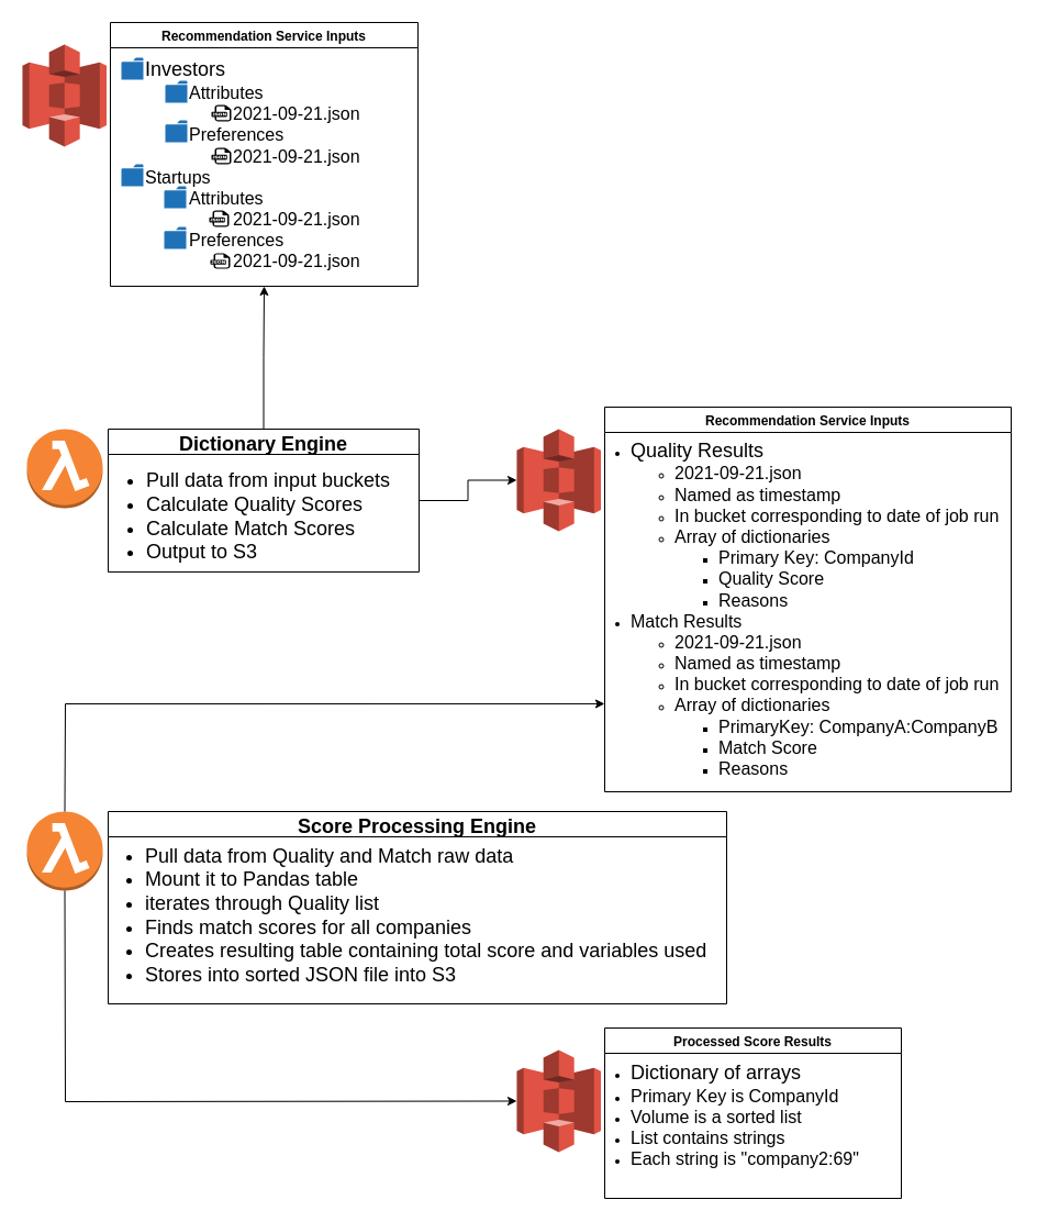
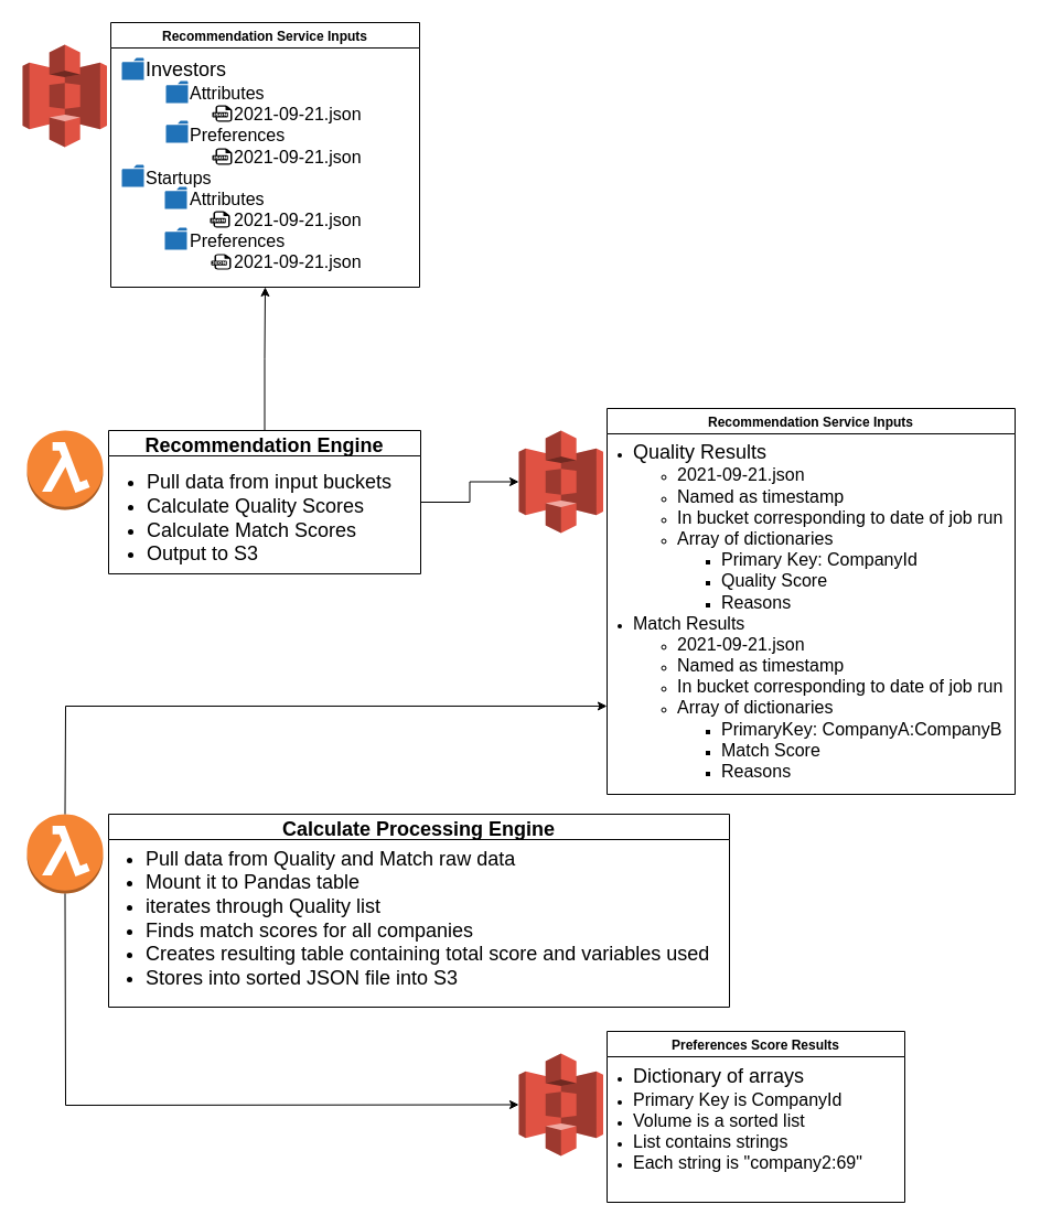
  <mxCell id="0" />
  <mxCell id="1" parent="0" />
  <mxCell id="2" value="" style="outlineConnect=0;dashed=0;verticalLabelPosition=bottom;verticalAlign=top;align=center;html=1;shape=mxgraph.aws3.s3;fillColor=#E05243;gradientColor=none;" vertex="1" parent="1"><mxGeometry x="20" y="40" width="76.5" height="93" as="geometry" /></mxCell>
  <mxCell id="3" value="Recommendation Service Inputs" style="swimlane;" vertex="1" parent="1"><mxGeometry x="100" y="20" width="280" height="240" as="geometry" /></mxCell>
  <mxCell id="4" value="&lt;ul&gt;&lt;li&gt;&lt;font style=&quot;font-size: 18px&quot;&gt;Investors&lt;/font&gt;&lt;/li&gt;&lt;ul&gt;&lt;li&gt;&lt;font size=&quot;3&quot;&gt;Attributes&lt;/font&gt;&lt;/li&gt;&lt;ul&gt;&lt;li&gt;&lt;font size=&quot;3&quot;&gt;2021-09-21.json&lt;/font&gt;&lt;/li&gt;&lt;/ul&gt;&lt;li&gt;&lt;div align=&quot;left&quot;&gt;&lt;font size=&quot;3&quot;&gt;Preferences&lt;/font&gt;&lt;/div&gt;&lt;/li&gt;&lt;ul&gt;&lt;li&gt;&lt;font size=&quot;3&quot;&gt;2021-09-21.json&lt;/font&gt;&lt;/li&gt;&lt;/ul&gt;&lt;/ul&gt;&lt;li&gt;&lt;font size=&quot;3&quot;&gt;Startups&lt;/font&gt;&lt;/li&gt;&lt;ul&gt;&lt;li&gt;&lt;font size=&quot;3&quot;&gt;Attributes&lt;/font&gt;&lt;/li&gt;&lt;/ul&gt;&lt;ul&gt;&lt;ul&gt;&lt;li&gt;&lt;font size=&quot;3&quot;&gt;2021-09-21.json&lt;/font&gt;&lt;/li&gt;&lt;/ul&gt;&lt;li&gt;&lt;font size=&quot;3&quot;&gt;Preferences&lt;/font&gt;&lt;/li&gt;&lt;ul&gt;&lt;li&gt;&lt;font size=&quot;3&quot;&gt;2021-09-21.json&lt;/font&gt;&lt;/li&gt;&lt;/ul&gt;&lt;/ul&gt;&lt;/ul&gt;" style="text;html=1;align=left;verticalAlign=middle;resizable=0;points=[];autosize=1;strokeColor=none;fillColor=none;" vertex="1" parent="3"><mxGeometry x="-10" y="40" width="250" height="180" as="geometry" /></mxCell>
  <mxCell id="5" value="" style="sketch=0;pointerEvents=1;shadow=0;dashed=0;html=1;strokeColor=none;labelPosition=center;verticalLabelPosition=bottom;verticalAlign=top;outlineConnect=0;align=center;shape=mxgraph.office.concepts.folder;fillColor=#2072B8;fontSize=18;" vertex="1" parent="3"><mxGeometry x="10" y="32" width="20" height="20" as="geometry" /></mxCell>
  <mxCell id="6" value="" style="sketch=0;pointerEvents=1;shadow=0;dashed=0;html=1;strokeColor=none;labelPosition=center;verticalLabelPosition=bottom;verticalAlign=top;outlineConnect=0;align=center;shape=mxgraph.office.concepts.folder;fillColor=#2072B8;fontSize=18;" vertex="1" parent="1"><mxGeometry x="150" y="73" width="20" height="20" as="geometry" /></mxCell>
  <mxCell id="7" value="" style="sketch=0;pointerEvents=1;shadow=0;dashed=0;html=1;strokeColor=none;labelPosition=center;verticalLabelPosition=bottom;verticalAlign=top;outlineConnect=0;align=center;shape=mxgraph.office.concepts.folder;fillColor=#2072B8;fontSize=18;" vertex="1" parent="1"><mxGeometry x="150" y="109" width="20" height="20" as="geometry" /></mxCell>
  <mxCell id="8" value="" style="sketch=0;pointerEvents=1;shadow=0;dashed=0;html=1;strokeColor=none;labelPosition=center;verticalLabelPosition=bottom;verticalAlign=top;outlineConnect=0;align=center;shape=mxgraph.office.concepts.folder;fillColor=#2072B8;fontSize=18;" vertex="1" parent="1"><mxGeometry x="110" y="149" width="20" height="20" as="geometry" /></mxCell>
  <mxCell id="9" value="" style="sketch=0;pointerEvents=1;shadow=0;dashed=0;html=1;strokeColor=none;labelPosition=center;verticalLabelPosition=bottom;verticalAlign=top;outlineConnect=0;align=center;shape=mxgraph.office.concepts.folder;fillColor=#2072B8;fontSize=18;" vertex="1" parent="1"><mxGeometry x="149" y="169" width="20" height="20" as="geometry" /></mxCell>
  <mxCell id="10" value="" style="sketch=0;pointerEvents=1;shadow=0;dashed=0;html=1;strokeColor=none;labelPosition=center;verticalLabelPosition=bottom;verticalAlign=top;outlineConnect=0;align=center;shape=mxgraph.office.concepts.folder;fillColor=#2072B8;fontSize=18;" vertex="1" parent="1"><mxGeometry x="149" y="206" width="20" height="20" as="geometry" /></mxCell>
  <mxCell id="11" value="" style="dashed=0;outlineConnect=0;html=1;align=center;labelPosition=center;verticalLabelPosition=bottom;verticalAlign=top;shape=mxgraph.weblogos.json;fontSize=18;" vertex="1" parent="1"><mxGeometry x="191" y="230" width="18" height="14" as="geometry" /></mxCell>
  <mxCell id="12" value="" style="dashed=0;outlineConnect=0;html=1;align=center;labelPosition=center;verticalLabelPosition=bottom;verticalAlign=top;shape=mxgraph.weblogos.json;fontSize=18;" vertex="1" parent="1"><mxGeometry x="190" y="191" width="18" height="15" as="geometry" /></mxCell>
  <mxCell id="13" value="" style="dashed=0;outlineConnect=0;html=1;align=center;labelPosition=center;verticalLabelPosition=bottom;verticalAlign=top;shape=mxgraph.weblogos.json;fontSize=18;" vertex="1" parent="1"><mxGeometry x="192" y="134" width="18" height="15" as="geometry" /></mxCell>
  <mxCell id="14" value="" style="dashed=0;outlineConnect=0;html=1;align=center;labelPosition=center;verticalLabelPosition=bottom;verticalAlign=top;shape=mxgraph.weblogos.json;fontSize=18;" vertex="1" parent="1"><mxGeometry x="192" y="95" width="18" height="15" as="geometry" /></mxCell>
  <mxCell id="15" value="" style="outlineConnect=0;dashed=0;verticalLabelPosition=bottom;verticalAlign=top;align=center;html=1;shape=mxgraph.aws3.lambda_function;fillColor=#F58534;gradientColor=none;fontSize=18;" vertex="1" parent="1"><mxGeometry x="24" y="390" width="69" height="72" as="geometry" /></mxCell>
  <mxCell id="16" style="edgeStyle=orthogonalEdgeStyle;rounded=0;orthogonalLoop=1;jettySize=auto;html=1;exitX=0.5;exitY=0;exitDx=0;exitDy=0;entryX=0.5;entryY=1;entryDx=0;entryDy=0;fontSize=18;" edge="1" parent="1" source="18" target="3"><mxGeometry relative="1" as="geometry" /></mxCell>
  <mxCell id="17" style="edgeStyle=orthogonalEdgeStyle;rounded=0;orthogonalLoop=1;jettySize=auto;html=1;exitX=1;exitY=0.5;exitDx=0;exitDy=0;entryX=0;entryY=0.5;entryDx=0;entryDy=0;entryPerimeter=0;fontSize=18;" edge="1" parent="1" source="18" target="20"><mxGeometry relative="1" as="geometry" /></mxCell>
- <mxCell id="18" value="Dictionary Engine" style="swimlane;fontSize=18;" vertex="1" parent="1"><mxGeometry x="98" y="390" width="283" height="130" as="geometry" /></mxCell>
+ <mxCell id="18" value="Recommendation Engine" style="swimlane;fontSize=18;" vertex="1" parent="1"><mxGeometry x="98" y="390" width="283" height="130" as="geometry" /></mxCell>
  <mxCell id="19" value="&lt;div align=&quot;left&quot;&gt;&lt;ul&gt;&lt;li&gt;Pull data from input buckets&lt;/li&gt;&lt;li&gt;Calculate Quality Scores&lt;/li&gt;&lt;li&gt;Calculate Match Scores&lt;/li&gt;&lt;li&gt;Output to S3&lt;br&gt;&lt;/li&gt;&lt;/ul&gt;&lt;/div&gt;" style="text;html=1;align=left;verticalAlign=middle;resizable=0;points=[];autosize=1;strokeColor=none;fillColor=none;fontSize=18;" vertex="1" parent="18"><mxGeometry x="-7" y="10" width="280" height="140" as="geometry" /></mxCell>
  <mxCell id="20" value="" style="outlineConnect=0;dashed=0;verticalLabelPosition=bottom;verticalAlign=top;align=center;html=1;shape=mxgraph.aws3.s3;fillColor=#E05243;gradientColor=none;" vertex="1" parent="1"><mxGeometry x="470" y="390" width="76.5" height="93" as="geometry" /></mxCell>
  <mxCell id="21" value="Recommendation Service Inputs" style="swimlane;" vertex="1" parent="1"><mxGeometry x="550" y="370" width="370" height="350" as="geometry" /></mxCell>
  <mxCell id="22" value="&lt;ul&gt;&lt;li&gt;&lt;font style=&quot;font-size: 18px&quot;&gt;Quality Results&lt;br&gt;&lt;/font&gt;&lt;/li&gt;&lt;ul&gt;&lt;li&gt;&lt;font size=&quot;3&quot;&gt;2021-09-21.json&lt;/font&gt;&lt;/li&gt;&lt;li&gt;&lt;font size=&quot;3&quot;&gt;Named as timestamp&lt;/font&gt;&lt;/li&gt;&lt;li&gt;&lt;font size=&quot;3&quot;&gt;In bucket corresponding to date of job run&lt;/font&gt;&lt;/li&gt;&lt;li&gt;&lt;font size=&quot;3&quot;&gt;Array of dictionaries&lt;/font&gt;&lt;/li&gt;&lt;ul&gt;&lt;li&gt;&lt;font size=&quot;3&quot;&gt;Primary Key: CompanyId&lt;/font&gt;&lt;/li&gt;&lt;li&gt;&lt;font size=&quot;3&quot;&gt;Quality Score&lt;/font&gt;&lt;/li&gt;&lt;li&gt;&lt;font size=&quot;3&quot;&gt;Reasons&lt;br&gt;&lt;/font&gt;&lt;/li&gt;&lt;/ul&gt;&lt;/ul&gt;&lt;li&gt;&lt;font size=&quot;3&quot;&gt;Match Results&lt;br&gt;&lt;/font&gt;&lt;/li&gt;&lt;ul&gt;&lt;li&gt;&lt;font size=&quot;3&quot;&gt;2021-09-21.json&lt;/font&gt;&lt;/li&gt;&lt;li&gt;&lt;font size=&quot;3&quot;&gt;Named as timestamp&lt;/font&gt;&lt;/li&gt;&lt;li&gt;&lt;font size=&quot;3&quot;&gt;In bucket corresponding to date of job run&lt;/font&gt;&lt;/li&gt;&lt;li&gt;&lt;font size=&quot;3&quot;&gt;Array of dictionaries&lt;/font&gt;&lt;/li&gt;&lt;ul&gt;&lt;li&gt;&lt;font size=&quot;3&quot;&gt;PrimaryKey: CompanyA:CompanyB&lt;/font&gt;&lt;/li&gt;&lt;li&gt;&lt;font size=&quot;3&quot;&gt;Match Score&lt;/font&gt;&lt;/li&gt;&lt;li&gt;&lt;font size=&quot;3&quot;&gt;Reasons&lt;br&gt;&lt;/font&gt;&lt;/li&gt;&lt;/ul&gt;&lt;/ul&gt;&lt;/ul&gt;" style="text;html=1;align=left;verticalAlign=middle;resizable=0;points=[];autosize=1;strokeColor=none;fillColor=none;" vertex="1" parent="1"><mxGeometry x="532" y="414" width="390" height="280" as="geometry" /></mxCell>
  <mxCell id="23" value="" style="outlineConnect=0;dashed=0;verticalLabelPosition=bottom;verticalAlign=top;align=center;html=1;shape=mxgraph.aws3.lambda_function;fillColor=#F58534;gradientColor=none;fontSize=18;" vertex="1" parent="1"><mxGeometry x="24" y="738" width="69" height="72" as="geometry" /></mxCell>
- <mxCell id="24" value="Score Processing Engine" style="swimlane;fontSize=18;" vertex="1" parent="1"><mxGeometry x="98" y="738" width="563" height="175" as="geometry" /></mxCell>
+ <mxCell id="24" value="Calculate Processing Engine" style="swimlane;fontSize=18;" vertex="1" parent="1"><mxGeometry x="98" y="738" width="563" height="175" as="geometry" /></mxCell>
  <mxCell id="25" value="&lt;ul&gt;&lt;li&gt;Pull data from Quality and Match raw data&lt;/li&gt;&lt;li&gt;Mount it to Pandas table&lt;/li&gt;&lt;li&gt;iterates through Quality list&lt;/li&gt;&lt;li&gt;Finds match scores for all companies&lt;/li&gt;&lt;li&gt;Creates resulting table containing total score and variables used&lt;/li&gt;&lt;li&gt;Stores into sorted JSON file into S3&lt;br&gt;&lt;/li&gt;&lt;/ul&gt;" style="text;html=1;align=left;verticalAlign=middle;resizable=0;points=[];autosize=1;strokeColor=none;fillColor=none;fontSize=18;" vertex="1" parent="24"><mxGeometry x="-8" width="570" height="190" as="geometry" /></mxCell>
  <mxCell id="26" value="" style="endArrow=classic;html=1;rounded=0;fontSize=18;exitX=0.5;exitY=0;exitDx=0;exitDy=0;exitPerimeter=0;entryX=0.046;entryY=0.807;entryDx=0;entryDy=0;entryPerimeter=0;" edge="1" parent="1" source="23" target="22"><mxGeometry width="50" height="50" relative="1" as="geometry"><mxPoint x="360" y="690" as="sourcePoint" /><mxPoint x="410" y="640" as="targetPoint" /><Array as="points"><mxPoint x="59" y="640" /></Array></mxGeometry></mxCell>
  <mxCell id="27" value="" style="outlineConnect=0;dashed=0;verticalLabelPosition=bottom;verticalAlign=top;align=center;html=1;shape=mxgraph.aws3.s3;fillColor=#E05243;gradientColor=none;" vertex="1" parent="1"><mxGeometry x="470" y="955" width="76.5" height="93" as="geometry" /></mxCell>
- <mxCell id="28" value="Processed Score Results" style="swimlane;" vertex="1" parent="1"><mxGeometry x="550" y="935" width="270" height="155" as="geometry" /></mxCell>
+ <mxCell id="28" value="Preferences Score Results" style="swimlane;" vertex="1" parent="1"><mxGeometry x="550" y="935" width="270" height="155" as="geometry" /></mxCell>
  <mxCell id="29" value="&lt;ul&gt;&lt;li&gt;&lt;font style=&quot;font-size: 18px&quot;&gt;Dictionary of arrays&lt;/font&gt;&lt;/li&gt;&lt;li&gt;&lt;font size=&quot;3&quot;&gt;Primary Key is CompanyId&lt;/font&gt;&lt;/li&gt;&lt;li&gt;&lt;font size=&quot;3&quot;&gt;Volume is a sorted list&lt;/font&gt;&lt;/li&gt;&lt;li&gt;&lt;font size=&quot;3&quot;&gt;List contains strings&lt;/font&gt;&lt;/li&gt;&lt;li&gt;&lt;font size=&quot;3&quot;&gt;Each string is &quot;company2:69&quot;&lt;br&gt;&lt;/font&gt;&lt;/li&gt;&lt;/ul&gt;" style="text;html=1;align=left;verticalAlign=middle;resizable=0;points=[];autosize=1;strokeColor=none;fillColor=none;" vertex="1" parent="28"><mxGeometry x="-18" y="25" width="260" height="110" as="geometry" /></mxCell>
  <mxCell id="30" value="" style="endArrow=classic;html=1;rounded=0;fontSize=18;entryX=0;entryY=0.5;entryDx=0;entryDy=0;entryPerimeter=0;exitX=0.5;exitY=1;exitDx=0;exitDy=0;exitPerimeter=0;" edge="1" parent="1" source="23" target="27"><mxGeometry width="50" height="50" relative="1" as="geometry"><mxPoint x="357" y="974" as="sourcePoint" /><mxPoint x="407" y="924" as="targetPoint" /><Array as="points"><mxPoint x="59" y="1002" /></Array></mxGeometry></mxCell>
